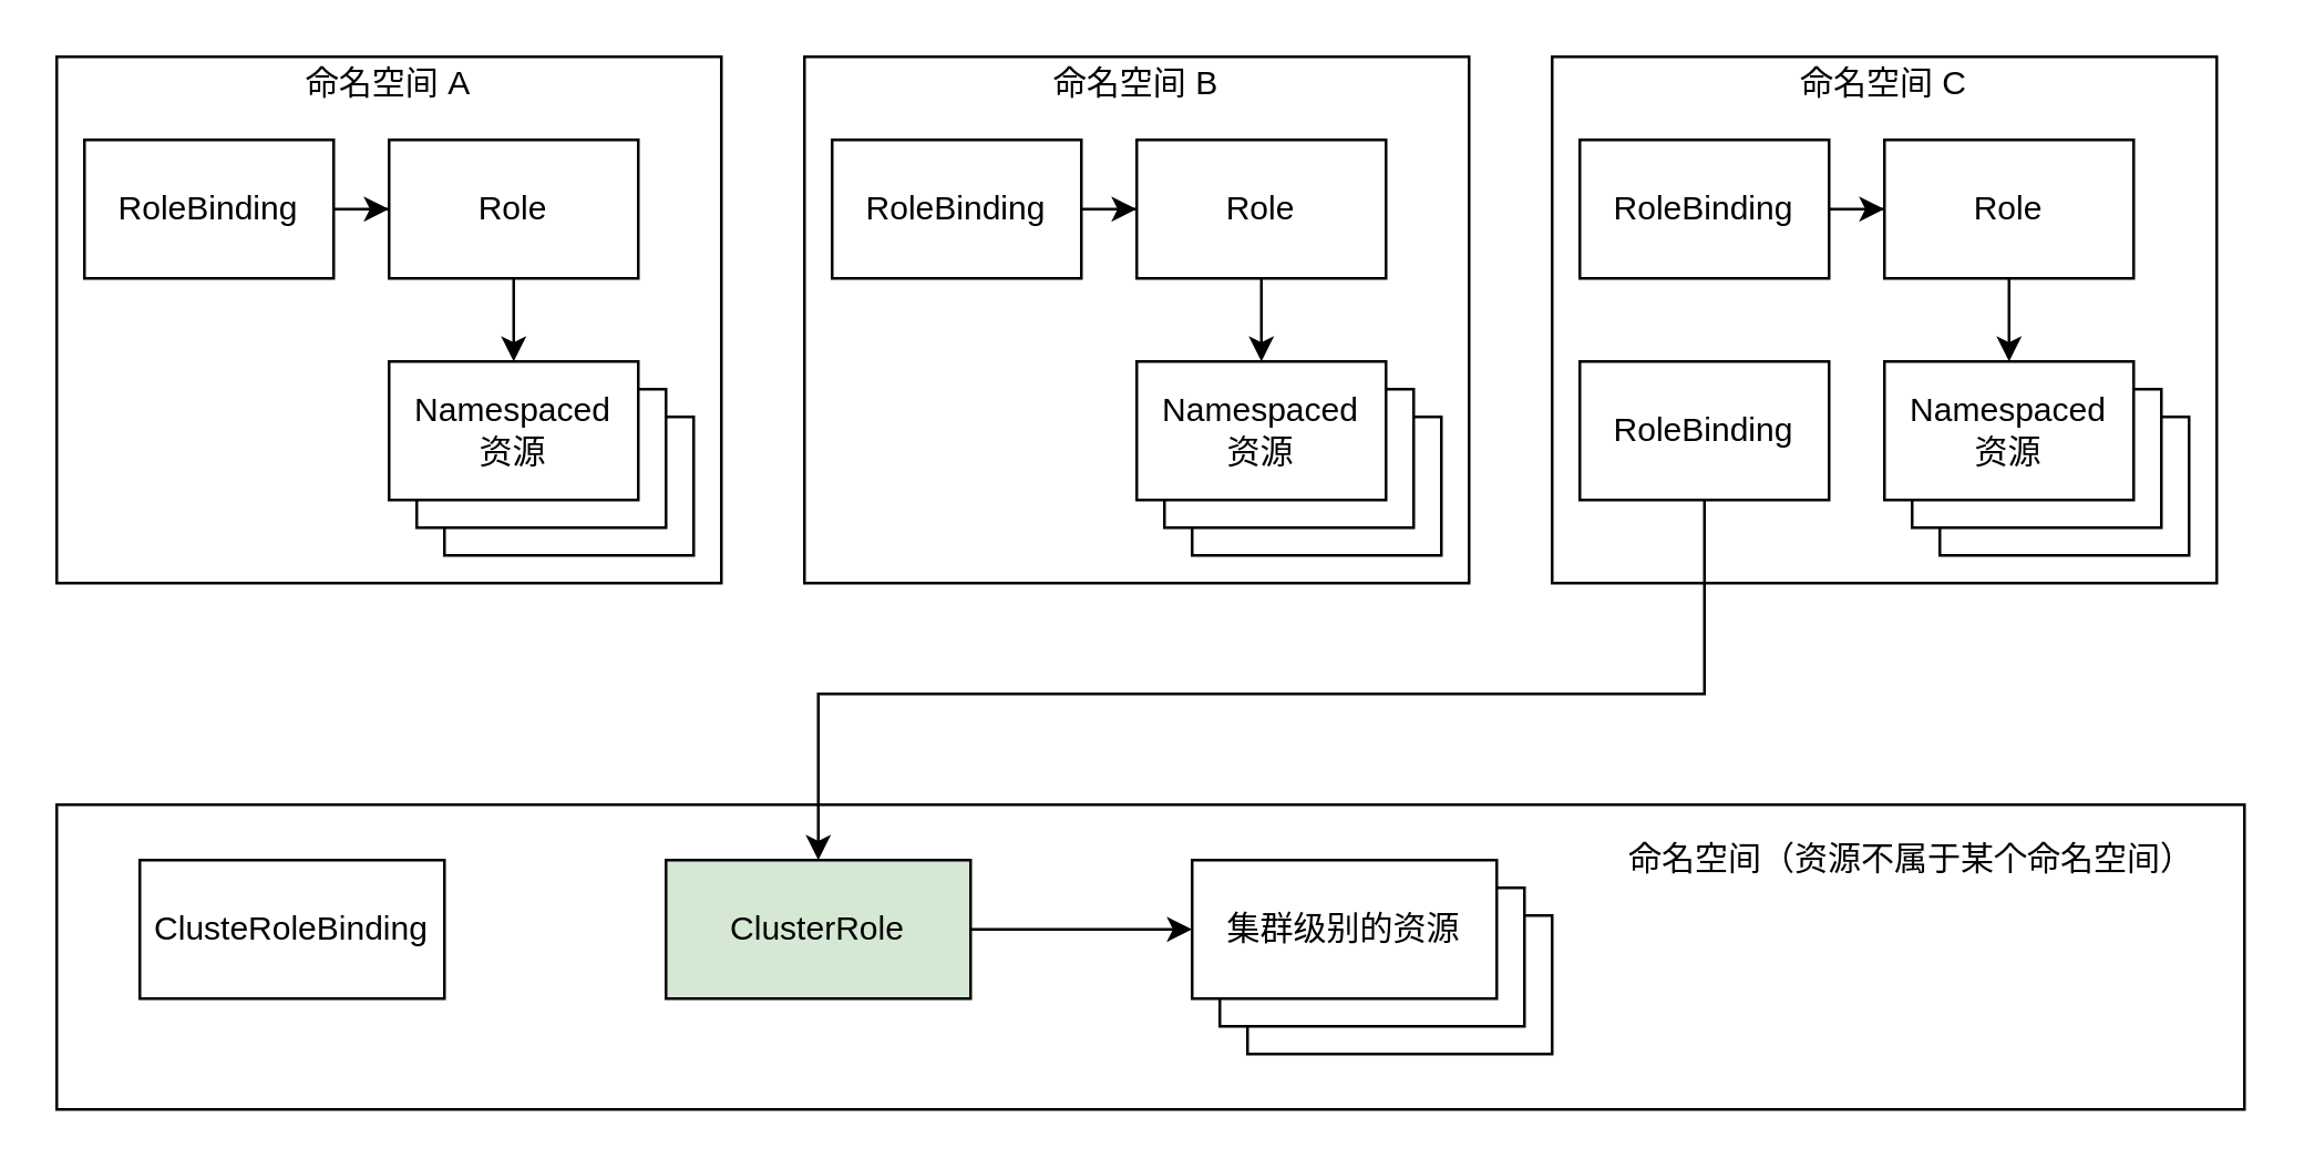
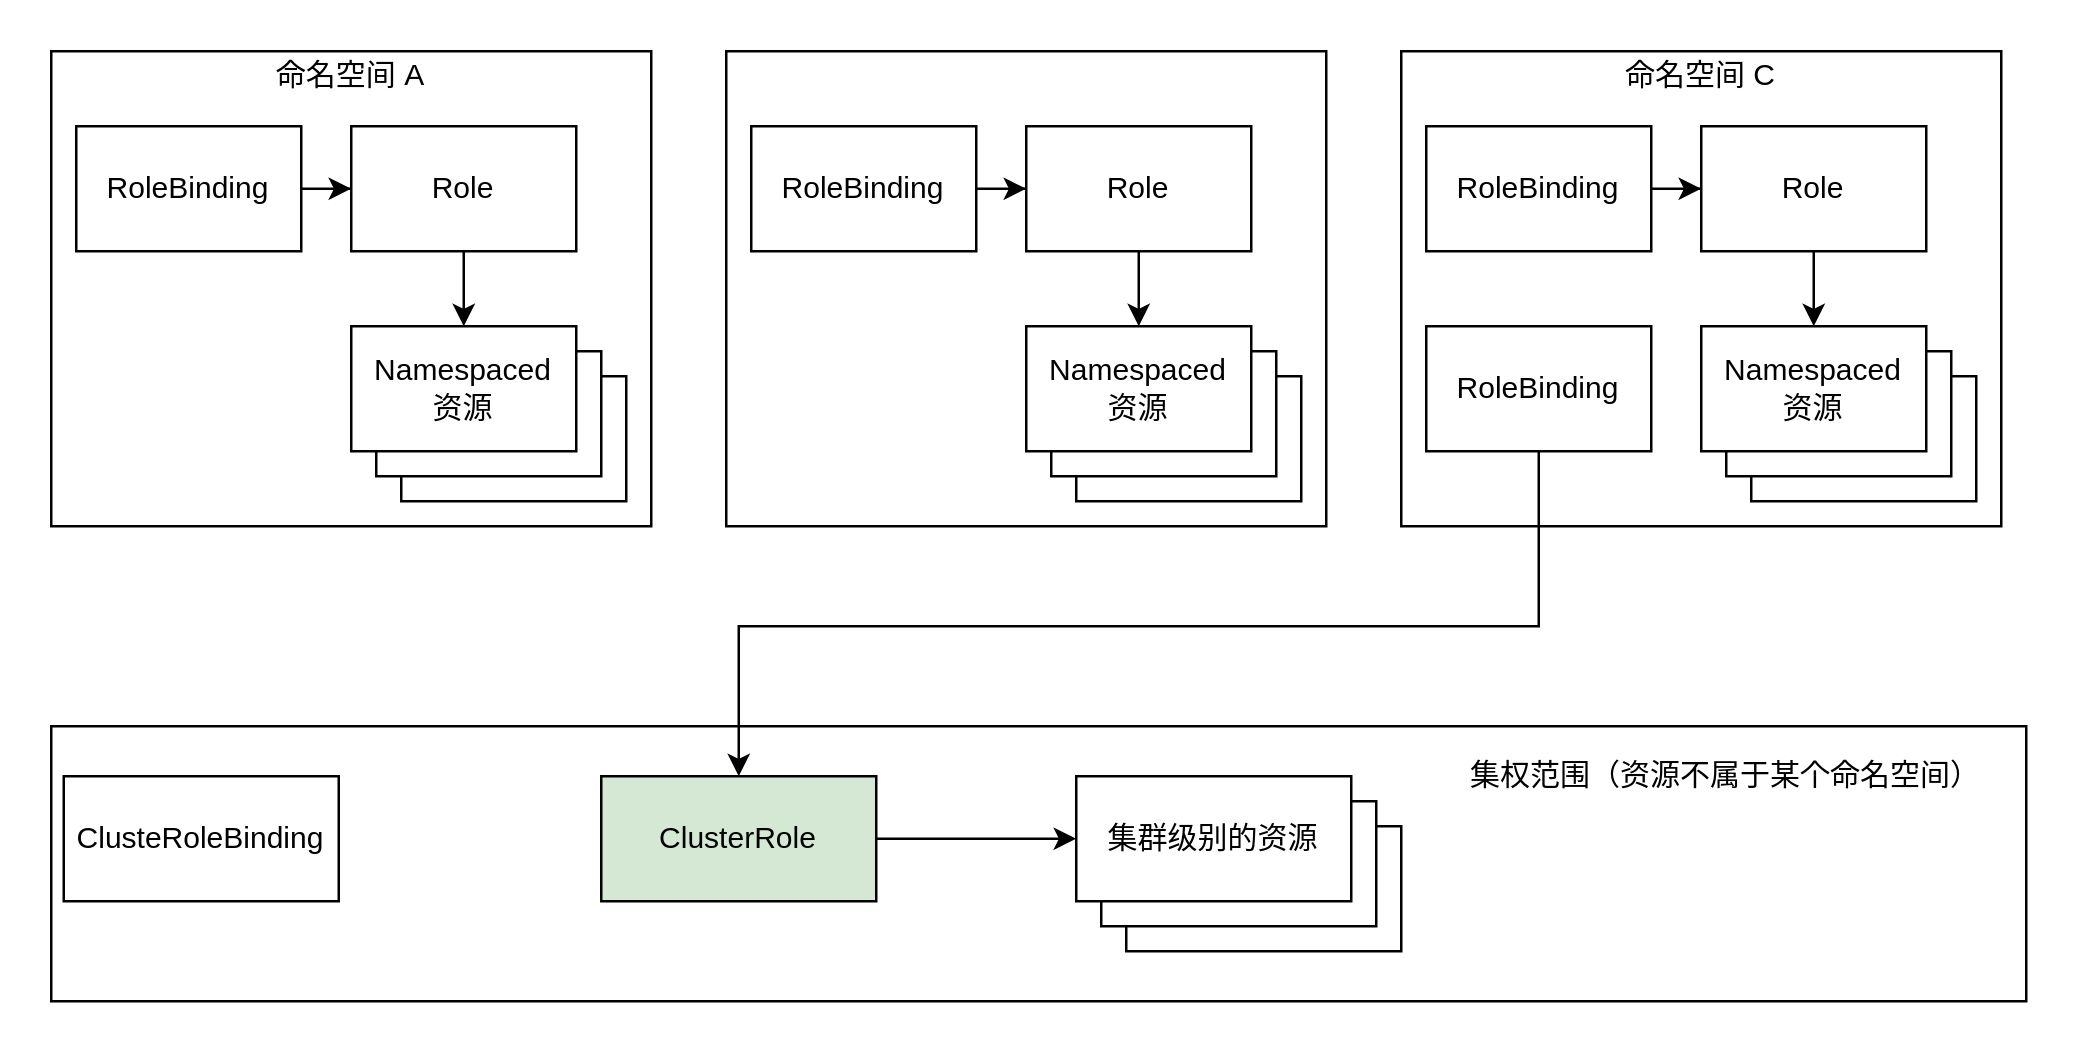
  <mxCell id="0" />
  <mxCell id="1" parent="0" />
  <mxCell id="2" value="" style="rounded=0;whiteSpace=wrap;html=1;" vertex="1" parent="1"><mxGeometry x="20" y="290" width="790" height="110" as="geometry" /></mxCell>
  <mxCell id="3" value="集群级别的资源" style="rounded=0;whiteSpace=wrap;html=1;" vertex="1" parent="1"><mxGeometry x="450" y="330" width="110" height="50" as="geometry" /></mxCell>
  <mxCell id="4" value="集群级别的资源" style="rounded=0;whiteSpace=wrap;html=1;" vertex="1" parent="1"><mxGeometry x="440" y="320" width="110" height="50" as="geometry" /></mxCell>
  <mxCell id="5" value="" style="rounded=0;whiteSpace=wrap;html=1;" vertex="1" parent="1"><mxGeometry x="20" y="20" width="240" height="190" as="geometry" /></mxCell>
  <mxCell id="6" value="Namespaced&lt;br&gt;资源" style="rounded=0;whiteSpace=wrap;html=1;" vertex="1" parent="1"><mxGeometry x="160" y="150" width="90" height="50" as="geometry" /></mxCell>
  <mxCell id="7" value="Namespaced&lt;br&gt;资源" style="rounded=0;whiteSpace=wrap;html=1;" vertex="1" parent="1"><mxGeometry x="150" y="140" width="90" height="50" as="geometry" /></mxCell>
  <mxCell id="8" style="edgeStyle=orthogonalEdgeStyle;rounded=0;orthogonalLoop=1;jettySize=auto;html=1;" edge="1" parent="1" source="9" target="11"><mxGeometry relative="1" as="geometry" /></mxCell>
  <mxCell id="9" value="RoleBinding" style="rounded=0;whiteSpace=wrap;html=1;" vertex="1" parent="1"><mxGeometry x="30" y="50" width="90" height="50" as="geometry" /></mxCell>
  <mxCell id="10" style="edgeStyle=orthogonalEdgeStyle;rounded=0;orthogonalLoop=1;jettySize=auto;html=1;" edge="1" parent="1" source="11" target="12"><mxGeometry relative="1" as="geometry" /></mxCell>
  <mxCell id="11" value="Role" style="rounded=0;whiteSpace=wrap;html=1;" vertex="1" parent="1"><mxGeometry x="140" y="50" width="90" height="50" as="geometry" /></mxCell>
  <mxCell id="12" value="Namespaced&lt;br&gt;资源" style="rounded=0;whiteSpace=wrap;html=1;" vertex="1" parent="1"><mxGeometry x="140" y="130" width="90" height="50" as="geometry" /></mxCell>
  <mxCell id="13" value="命名空间 A" style="text;html=1;strokeColor=none;fillColor=none;align=center;verticalAlign=middle;whiteSpace=wrap;rounded=0;" vertex="1" parent="1"><mxGeometry x="95" y="20" width="90" height="20" as="geometry" /></mxCell>
  <mxCell id="14" value="" style="rounded=0;whiteSpace=wrap;html=1;" vertex="1" parent="1"><mxGeometry x="290" y="20" width="240" height="190" as="geometry" /></mxCell>
  <mxCell id="15" value="Namespaced&lt;br&gt;资源" style="rounded=0;whiteSpace=wrap;html=1;" vertex="1" parent="1"><mxGeometry x="430" y="150" width="90" height="50" as="geometry" /></mxCell>
  <mxCell id="16" value="Namespaced&lt;br&gt;资源" style="rounded=0;whiteSpace=wrap;html=1;" vertex="1" parent="1"><mxGeometry x="420" y="140" width="90" height="50" as="geometry" /></mxCell>
  <mxCell id="17" style="edgeStyle=orthogonalEdgeStyle;rounded=0;orthogonalLoop=1;jettySize=auto;html=1;" edge="1" parent="1" source="18" target="20"><mxGeometry relative="1" as="geometry" /></mxCell>
  <mxCell id="18" value="RoleBinding" style="rounded=0;whiteSpace=wrap;html=1;" vertex="1" parent="1"><mxGeometry x="300" y="50" width="90" height="50" as="geometry" /></mxCell>
  <mxCell id="19" style="edgeStyle=orthogonalEdgeStyle;rounded=0;orthogonalLoop=1;jettySize=auto;html=1;" edge="1" parent="1" source="20" target="21"><mxGeometry relative="1" as="geometry" /></mxCell>
  <mxCell id="20" value="Role" style="rounded=0;whiteSpace=wrap;html=1;" vertex="1" parent="1"><mxGeometry x="410" y="50" width="90" height="50" as="geometry" /></mxCell>
  <mxCell id="21" value="Namespaced&lt;br&gt;资源" style="rounded=0;whiteSpace=wrap;html=1;" vertex="1" parent="1"><mxGeometry x="410" y="130" width="90" height="50" as="geometry" /></mxCell>
- <mxCell id="22" value="命名空间 B" style="text;html=1;strokeColor=none;fillColor=none;align=center;verticalAlign=middle;whiteSpace=wrap;rounded=0;" vertex="1" parent="1"><mxGeometry x="365" y="20" width="90" height="20" as="geometry" /></mxCell>
  <mxCell id="23" value="" style="rounded=0;whiteSpace=wrap;html=1;" vertex="1" parent="1"><mxGeometry x="560" y="20" width="240" height="190" as="geometry" /></mxCell>
  <mxCell id="24" value="Namespaced&lt;br&gt;资源" style="rounded=0;whiteSpace=wrap;html=1;" vertex="1" parent="1"><mxGeometry x="700" y="150" width="90" height="50" as="geometry" /></mxCell>
  <mxCell id="25" value="Namespaced&lt;br&gt;资源" style="rounded=0;whiteSpace=wrap;html=1;" vertex="1" parent="1"><mxGeometry x="690" y="140" width="90" height="50" as="geometry" /></mxCell>
  <mxCell id="26" style="edgeStyle=orthogonalEdgeStyle;rounded=0;orthogonalLoop=1;jettySize=auto;html=1;" edge="1" parent="1" source="27" target="29"><mxGeometry relative="1" as="geometry" /></mxCell>
  <mxCell id="27" value="RoleBinding" style="rounded=0;whiteSpace=wrap;html=1;" vertex="1" parent="1"><mxGeometry x="570" y="50" width="90" height="50" as="geometry" /></mxCell>
  <mxCell id="28" style="edgeStyle=orthogonalEdgeStyle;rounded=0;orthogonalLoop=1;jettySize=auto;html=1;" edge="1" parent="1" source="29" target="30"><mxGeometry relative="1" as="geometry" /></mxCell>
  <mxCell id="29" value="Role" style="rounded=0;whiteSpace=wrap;html=1;" vertex="1" parent="1"><mxGeometry x="680" y="50" width="90" height="50" as="geometry" /></mxCell>
  <mxCell id="30" value="Namespaced&lt;br&gt;资源" style="rounded=0;whiteSpace=wrap;html=1;" vertex="1" parent="1"><mxGeometry x="680" y="130" width="90" height="50" as="geometry" /></mxCell>
  <mxCell id="31" value="命名空间 C" style="text;html=1;strokeColor=none;fillColor=none;align=center;verticalAlign=middle;whiteSpace=wrap;rounded=0;" vertex="1" parent="1"><mxGeometry x="635" y="20" width="90" height="20" as="geometry" /></mxCell>
  <mxCell id="32" style="edgeStyle=orthogonalEdgeStyle;rounded=0;orthogonalLoop=1;jettySize=auto;html=1;entryX=0.5;entryY=0;entryDx=0;entryDy=0;" edge="1" parent="1" source="33" target="36"><mxGeometry relative="1" as="geometry"><Array as="points"><mxPoint x="615" y="250" /><mxPoint x="295" y="250" /></Array></mxGeometry></mxCell>
  <mxCell id="33" value="RoleBinding" style="rounded=0;whiteSpace=wrap;html=1;" vertex="1" parent="1"><mxGeometry x="570" y="130" width="90" height="50" as="geometry" /></mxCell>
- <mxCell id="34" value="ClusteRoleBinding" style="rounded=0;whiteSpace=wrap;html=1;" vertex="1" parent="1"><mxGeometry x="50" y="310" width="110" height="50" as="geometry" /></mxCell>
+ <mxCell id="34" value="ClusteRoleBinding" style="rounded=0;whiteSpace=wrap;html=1;" vertex="1" parent="1"><mxGeometry x="25" y="310" width="110" height="50" as="geometry" /></mxCell>
  <mxCell id="35" style="edgeStyle=orthogonalEdgeStyle;rounded=0;orthogonalLoop=1;jettySize=auto;html=1;" edge="1" parent="1" source="36" target="37"><mxGeometry relative="1" as="geometry" /></mxCell>
  <mxCell id="36" value="ClusterRole" style="rounded=0;whiteSpace=wrap;html=1;fillColor=#d5e8d4;" vertex="1" parent="1"><mxGeometry x="240" y="310" width="110" height="50" as="geometry" /></mxCell>
  <mxCell id="37" value="集群级别的资源" style="rounded=0;whiteSpace=wrap;html=1;" vertex="1" parent="1"><mxGeometry x="430" y="310" width="110" height="50" as="geometry" /></mxCell>
- <mxCell id="38" value="命名空间（资源不属于某个命名空间）" style="text;html=1;strokeColor=none;fillColor=none;align=center;verticalAlign=middle;whiteSpace=wrap;rounded=0;" vertex="1" parent="1"><mxGeometry x="580" y="300" width="220" height="20" as="geometry" /></mxCell>
+ <mxCell id="38" value="集权范围（资源不属于某个命名空间）" style="text;html=1;strokeColor=none;fillColor=none;align=center;verticalAlign=middle;whiteSpace=wrap;rounded=0;" vertex="1" parent="1"><mxGeometry x="580" y="300" width="220" height="20" as="geometry" /></mxCell>
